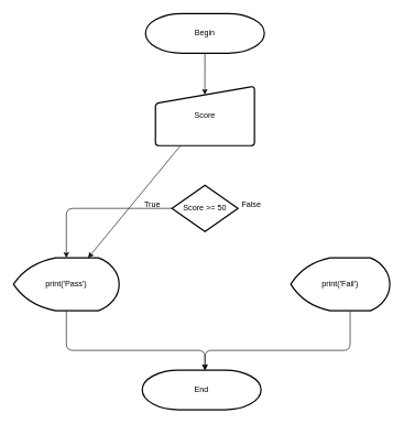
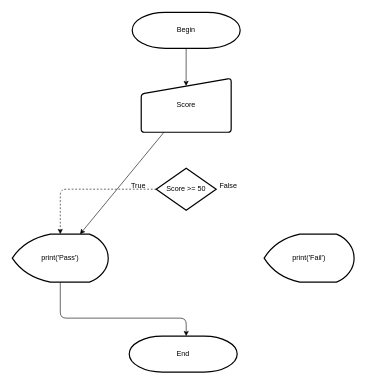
  <mxCell id="0" />
  <mxCell id="1" parent="0" />
  <mxCell id="2" style="edgeStyle=none;html=1;entryX=0.499;entryY=0.144;entryDx=0;entryDy=0;entryPerimeter=0;" parent="1" source="3" target="8" edge="1"><mxGeometry relative="1" as="geometry" /></mxCell>
  <mxCell id="3" value="Begin" style="strokeWidth=2;html=1;shape=mxgraph.flowchart.terminator;whiteSpace=wrap;" parent="1" vertex="1"><mxGeometry x="220" y="20" width="180" height="60" as="geometry" /></mxCell>
  <mxCell id="4" value="End" style="strokeWidth=2;html=1;shape=mxgraph.flowchart.terminator;whiteSpace=wrap;" parent="1" vertex="1"><mxGeometry x="215" y="560" width="180" height="60" as="geometry" /></mxCell>
- <mxCell id="5" style="edgeStyle=none;html=1;entryX=0.5;entryY=0;entryDx=0;entryDy=0;entryPerimeter=0;" parent="1" source="6" target="10" edge="1"><mxGeometry relative="1" as="geometry"><Array as="points"><mxPoint x="100" y="315" /></Array></mxGeometry></mxCell>
+ <mxCell id="5" style="edgeStyle=none;html=1;entryX=0.5;entryY=0;entryDx=0;entryDy=0;entryPerimeter=0;dashed=1;" parent="1" source="6" target="10" edge="1"><mxGeometry relative="1" as="geometry"><Array as="points"><mxPoint x="100" y="315" /></Array></mxGeometry></mxCell>
  <mxCell id="6" value="Score &amp;gt;= 50" style="strokeWidth=2;html=1;shape=mxgraph.flowchart.decision;whiteSpace=wrap;" parent="1" vertex="1"><mxGeometry x="260" y="280" width="100" height="70" as="geometry" /></mxCell>
  <mxCell id="7" style="edgeStyle=none;html=1;" parent="1" source="8" target="10" edge="1"><mxGeometry relative="1" as="geometry" /></mxCell>
  <mxCell id="8" value="Score" style="html=1;strokeWidth=2;shape=manualInput;whiteSpace=wrap;rounded=1;size=26;arcSize=11;" parent="1" vertex="1"><mxGeometry x="235" y="130" width="150" height="90" as="geometry" /></mxCell>
  <mxCell id="9" style="edgeStyle=orthogonalEdgeStyle;html=1;" parent="1" source="10" edge="1"><mxGeometry relative="1" as="geometry"><mxPoint x="310" y="560" as="targetPoint" /><Array as="points"><mxPoint x="100" y="530" /><mxPoint x="310" y="530" /></Array></mxGeometry></mxCell>
  <mxCell id="10" value="print('Pass')" style="strokeWidth=2;html=1;shape=mxgraph.flowchart.display;whiteSpace=wrap;" parent="1" vertex="1"><mxGeometry x="20" y="390" width="160" height="80" as="geometry" /></mxCell>
- <mxCell id="11" value="" style="edgeStyle=orthogonalEdgeStyle;html=1;entryX=0.528;entryY=0;entryDx=0;entryDy=0;entryPerimeter=0;exitX=0.599;exitY=1.014;exitDx=0;exitDy=0;exitPerimeter=0;" parent="1" source="12" target="4" edge="1"><mxGeometry relative="1" as="geometry"><mxPoint x="515" y="570" as="targetPoint" /><Array as="points"><mxPoint x="530" y="530" /><mxPoint x="310" y="530" /></Array></mxGeometry></mxCell>
  <mxCell id="12" value="print('Fail')" style="strokeWidth=2;html=1;shape=mxgraph.flowchart.display;whiteSpace=wrap;" parent="1" vertex="1"><mxGeometry x="440" y="390" width="150" height="80" as="geometry" /></mxCell>
  <mxCell id="13" value="True" style="text;html=1;align=center;verticalAlign=middle;resizable=0;points=[];autosize=1;strokeColor=none;fillColor=none;" parent="1" vertex="1"><mxGeometry x="210" y="300" width="40" height="20" as="geometry" /></mxCell>
  <mxCell id="14" value="False" style="text;html=1;align=center;verticalAlign=middle;resizable=0;points=[];autosize=1;strokeColor=none;fillColor=none;" parent="1" vertex="1"><mxGeometry x="360" y="300" width="40" height="20" as="geometry" /></mxCell>
